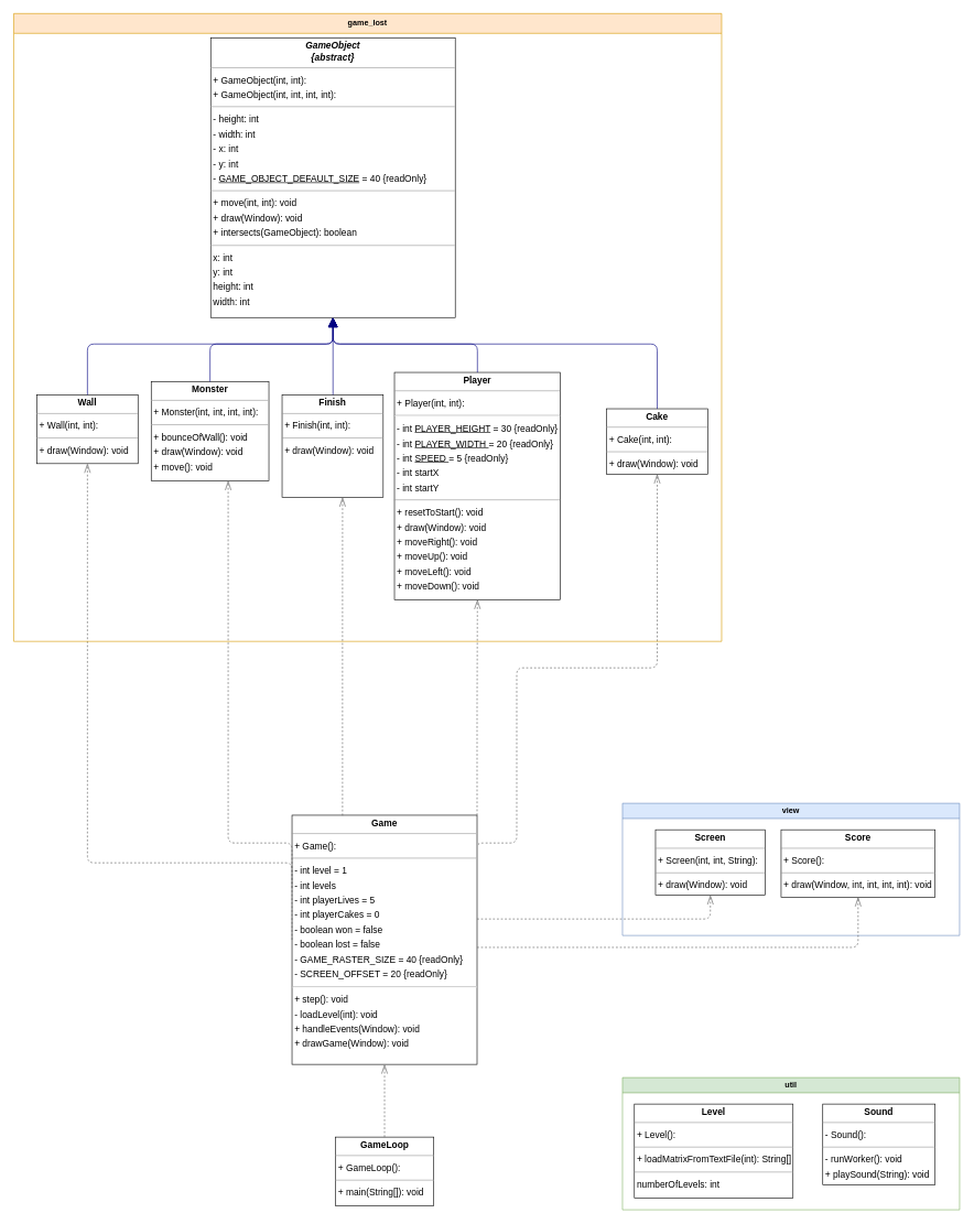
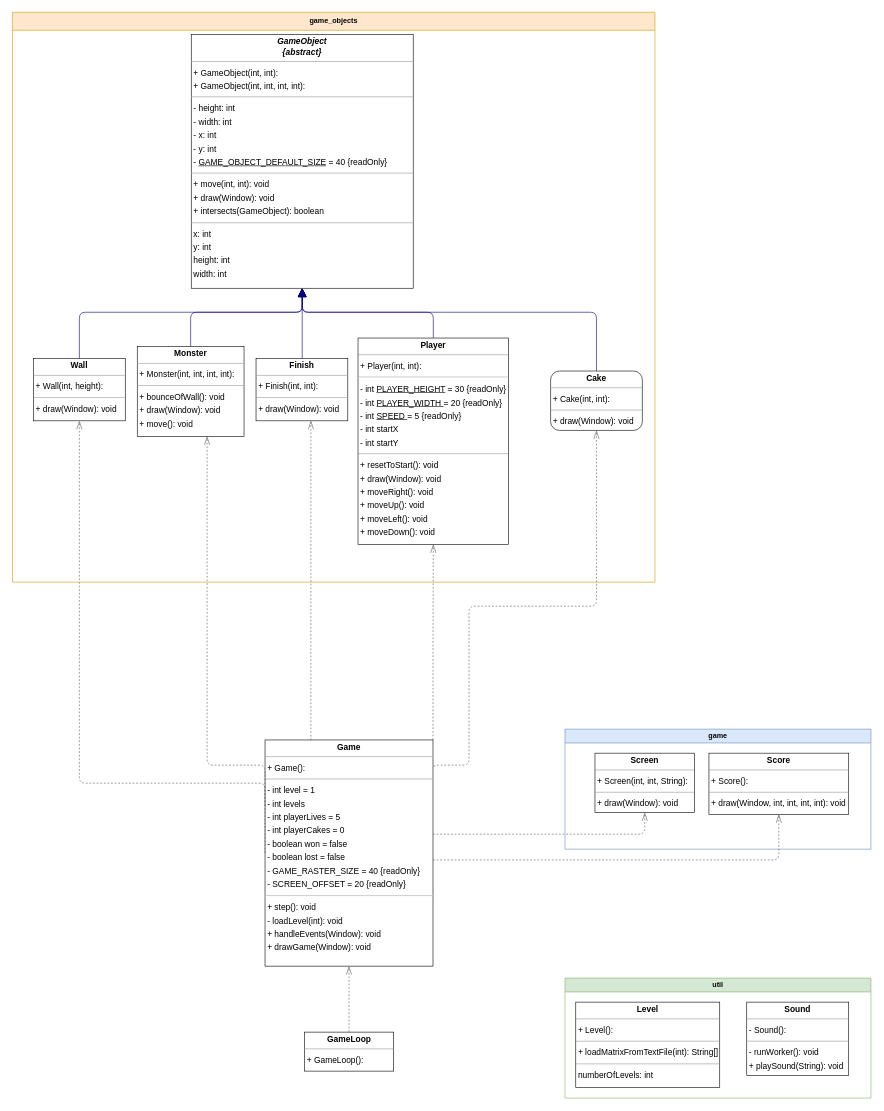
  <mxCell id="0" />
  <mxCell id="1" parent="0" />
  <mxCell id="2" value="&lt;p style=&quot;margin:0px;margin-top:4px;text-align:center;&quot;&gt;&lt;b&gt;Game&lt;/b&gt;&lt;/p&gt;&lt;hr size=&quot;1&quot;&gt;&lt;p style=&quot;margin:0 0 0 4px;line-height:1.6;&quot;&gt;+ Game(): &lt;/p&gt;&lt;hr size=&quot;1&quot;&gt;&lt;p style=&quot;margin:0 0 0 4px;line-height:1.6;&quot;&gt;- int level = 1&lt;/p&gt;&lt;p style=&quot;margin:0 0 0 4px;line-height:1.6;&quot;&gt;- int levels&lt;/p&gt;&lt;p style=&quot;margin:0 0 0 4px;line-height:1.6;&quot;&gt;- int playerLives = 5&lt;/p&gt;&lt;p style=&quot;margin:0 0 0 4px;line-height:1.6;&quot;&gt;- int playerCakes = 0&lt;/p&gt;&lt;p style=&quot;margin:0 0 0 4px;line-height:1.6;&quot;&gt;- boolean won = false&lt;/p&gt;&lt;p style=&quot;margin:0 0 0 4px;line-height:1.6;&quot;&gt;- boolean lost = false&lt;/p&gt;&lt;p style=&quot;margin:0 0 0 4px;line-height:1.6;&quot;&gt;- GAME_RASTER_SIZE = 40 {readOnly}&lt;/p&gt;&lt;p style=&quot;margin:0 0 0 4px;line-height:1.6;&quot;&gt;- SCREEN_OFFSET = 20 {readOnly}&lt;/p&gt;&lt;hr&gt;&lt;p style=&quot;margin:0 0 0 4px;line-height:1.6;&quot;&gt;+ step(): void&lt;br&gt;- loadLevel(int): void&lt;br&gt;+ handleEvents(Window): void&lt;br&gt;+ drawGame(Window): void&lt;/p&gt;" style="verticalAlign=top;align=left;overflow=fill;fontSize=14;fontFamily=Helvetica;html=1;rounded=0;shadow=0;comic=0;labelBackgroundColor=none;strokeWidth=1;" parent="1" vertex="1"><mxGeometry x="441" y="1233" width="280" height="377" as="geometry" /></mxCell>
- <mxCell id="3" value="&lt;p style=&quot;margin:0px;margin-top:4px;text-align:center;&quot;&gt;&lt;b&gt;GameLoop&lt;/b&gt;&lt;/p&gt;&lt;hr size=&quot;1&quot;/&gt;&lt;p style=&quot;margin:0 0 0 4px;line-height:1.6;&quot;&gt;+ GameLoop(): &lt;/p&gt;&lt;hr size=&quot;1&quot;/&gt;&lt;p style=&quot;margin:0 0 0 4px;line-height:1.6;&quot;&gt;+ main(String[]): void&lt;/p&gt;" style="verticalAlign=top;align=left;overflow=fill;fontSize=14;fontFamily=Helvetica;html=1;rounded=0;shadow=0;comic=0;labelBackgroundColor=none;strokeWidth=1;" parent="1" vertex="1"><mxGeometry x="506.5" y="1720" width="149" height="104" as="geometry" /></mxCell>
+ <mxCell id="3" value="&lt;p style=&quot;margin:0px;margin-top:4px;text-align:center;&quot;&gt;&lt;b&gt;GameLoop&lt;/b&gt;&lt;/p&gt;&lt;hr size=&quot;1&quot;/&gt;&lt;p style=&quot;margin:0 0 0 4px;line-height:1.6;&quot;&gt;+ GameLoop(): &lt;/p&gt;&lt;hr size=&quot;1&quot;/&gt;&lt;p style=&quot;margin:0 0 0 4px;line-height:1.6;&quot;&gt;+ main(String[]): void&lt;/p&gt;" style="verticalAlign=top;align=left;overflow=fill;fontSize=14;fontFamily=Helvetica;html=1;rounded=0;shadow=0;comic=0;labelBackgroundColor=none;strokeWidth=1;" parent="1" vertex="1"><mxGeometry x="506.5" y="1720" width="149" height="65" as="geometry" /></mxCell>
  <mxCell id="4" value="" style="html=1;rounded=1;edgeStyle=orthogonalEdgeStyle;dashed=1;startArrow=none;endArrow=openThin;endSize=12;strokeColor=#595959;exitX=1.005;exitY=0.118;exitDx=0;exitDy=0;entryX=0.5;entryY=1;entryDx=0;entryDy=0;exitPerimeter=0;" parent="1" target="12" edge="1"><mxGeometry width="660" height="360" relative="1" as="geometry"><Array as="points"><mxPoint x="723" y="1275" /><mxPoint x="781" y="1275" /><mxPoint x="781" y="1010" /><mxPoint x="994" y="1010" /></Array><mxPoint x="723.4" y="1277.486" as="sourcePoint" /><mxPoint x="994.5" y="740" as="targetPoint" /></mxGeometry></mxCell>
  <mxCell id="5" value="" style="html=1;rounded=1;edgeStyle=orthogonalEdgeStyle;dashed=1;startArrow=none;endArrow=openThin;endSize=12;strokeColor=#595959;exitX=0.273;exitY=0.001;exitDx=0;exitDy=0;entryX=0.598;entryY=1.000;entryDx=0;entryDy=0;exitPerimeter=0;" parent="1" source="2" target="13" edge="1"><mxGeometry width="400" height="360" relative="1" as="geometry"><Array as="points" /></mxGeometry></mxCell>
  <mxCell id="6" value="" style="html=1;rounded=1;edgeStyle=orthogonalEdgeStyle;dashed=1;startArrow=none;endArrow=openThin;endSize=12;strokeColor=#595959;exitX=0.000;exitY=0.290;exitDx=0;exitDy=0;entryX=0.654;entryY=1.000;entryDx=0;entryDy=0;" parent="1" source="2" target="14" edge="1"><mxGeometry width="230" height="360" relative="1" as="geometry"><Array as="points"><mxPoint x="344" y="1275" /></Array></mxGeometry></mxCell>
  <mxCell id="7" value="" style="html=1;rounded=1;edgeStyle=orthogonalEdgeStyle;dashed=1;startArrow=none;endArrow=openThin;endSize=12;strokeColor=#595959;exitX=1;exitY=0;exitDx=0;exitDy=0;entryX=0.500;entryY=1.000;entryDx=0;entryDy=0;" parent="1" source="2" target="15" edge="1"><mxGeometry width="556" height="360" relative="1" as="geometry"><Array as="points" /></mxGeometry></mxCell>
  <mxCell id="8" value="" style="html=1;rounded=1;edgeStyle=orthogonalEdgeStyle;dashed=1;startArrow=none;endArrow=openThin;endSize=12;strokeColor=#595959;entryX=0.5;entryY=1;entryDx=0;entryDy=0;" parent="1" target="25" edge="1"><mxGeometry width="50" height="50" relative="1" as="geometry"><Array as="points"><mxPoint x="1074" y="1390" /></Array><mxPoint x="721" y="1390" as="sourcePoint" /><mxPoint x="1221" y="1270" as="targetPoint" /></mxGeometry></mxCell>
  <mxCell id="9" value="" style="html=1;rounded=1;edgeStyle=orthogonalEdgeStyle;dashed=1;startArrow=none;endArrow=openThin;endSize=12;strokeColor=#595959;exitX=0.000;exitY=0.500;exitDx=0;exitDy=0;entryX=0.500;entryY=1.001;entryDx=0;entryDy=0;" parent="1" source="2" target="16" edge="1"><mxGeometry width="50" height="360" relative="1" as="geometry"><Array as="points"><mxPoint x="131" y="1305" /></Array></mxGeometry></mxCell>
  <mxCell id="10" value="" style="html=1;rounded=1;edgeStyle=orthogonalEdgeStyle;dashed=1;startArrow=none;endArrow=openThin;endSize=12;strokeColor=#595959;exitX=0.500;exitY=0.001;exitDx=0;exitDy=0;entryX=0.500;entryY=1.000;entryDx=0;entryDy=0;" parent="1" source="3" target="2" edge="1"><mxGeometry width="50" height="50" relative="1" as="geometry"><Array as="points" /></mxGeometry></mxCell>
- <mxCell id="11" value="game_lost" style="swimlane;whiteSpace=wrap;html=1;startSize=30;fillColor=#ffe6cc;strokeColor=#d79b00;" vertex="1" parent="1"><mxGeometry x="20" y="20" width="1071" height="950" as="geometry"><mxRectangle x="-100" y="-320" width="120" height="30" as="alternateBounds" /></mxGeometry></mxCell>
- <mxCell id="12" value="&lt;p style=&quot;margin:0px;margin-top:4px;text-align:center;&quot;&gt;&lt;b&gt;Cake&lt;/b&gt;&lt;/p&gt;&lt;hr size=&quot;1&quot;/&gt;&lt;p style=&quot;margin:0 0 0 4px;line-height:1.6;&quot;&gt;+ Cake(int, int): &lt;/p&gt;&lt;hr size=&quot;1&quot;/&gt;&lt;p style=&quot;margin:0 0 0 4px;line-height:1.6;&quot;&gt;+ draw(Window): void&lt;/p&gt;" style="verticalAlign=top;align=left;overflow=fill;fontSize=14;fontFamily=Helvetica;html=1;rounded=0;shadow=0;comic=0;labelBackgroundColor=none;strokeWidth=1;" parent="11" vertex="1"><mxGeometry x="897" y="598" width="153" height="99" as="geometry" /></mxCell>
- <mxCell id="13" value="&lt;p style=&quot;margin:0px;margin-top:4px;text-align:center;&quot;&gt;&lt;b&gt;Finish&lt;/b&gt;&lt;/p&gt;&lt;hr size=&quot;1&quot;/&gt;&lt;p style=&quot;margin:0 0 0 4px;line-height:1.6;&quot;&gt;+ Finish(int, int): &lt;/p&gt;&lt;hr size=&quot;1&quot;/&gt;&lt;p style=&quot;margin:0 0 0 4px;line-height:1.6;&quot;&gt;+ draw(Window): void&lt;/p&gt;" style="verticalAlign=top;align=left;overflow=fill;fontSize=14;fontFamily=Helvetica;html=1;rounded=0;shadow=0;comic=0;labelBackgroundColor=none;strokeWidth=1;" parent="11" vertex="1"><mxGeometry x="406" y="577" width="153" height="155" as="geometry" /></mxCell>
+ <mxCell id="11" value="game_objects" style="swimlane;whiteSpace=wrap;html=1;startSize=30;fillColor=#ffe6cc;strokeColor=#d79b00;" vertex="1" parent="1"><mxGeometry x="20" y="20" width="1071" height="950" as="geometry"><mxRectangle x="-100" y="-320" width="120" height="30" as="alternateBounds" /></mxGeometry></mxCell>
+ <mxCell id="12" value="&lt;p style=&quot;margin:0px;margin-top:4px;text-align:center;&quot;&gt;&lt;b&gt;Cake&lt;/b&gt;&lt;/p&gt;&lt;hr size=&quot;1&quot;/&gt;&lt;p style=&quot;margin:0 0 0 4px;line-height:1.6;&quot;&gt;+ Cake(int, int): &lt;/p&gt;&lt;hr size=&quot;1&quot;/&gt;&lt;p style=&quot;margin:0 0 0 4px;line-height:1.6;&quot;&gt;+ draw(Window): void&lt;/p&gt;" style="verticalAlign=top;align=left;overflow=fill;fontSize=14;fontFamily=Helvetica;html=1;shadow=0;comic=0;labelBackgroundColor=none;strokeWidth=1;rounded=1;" parent="11" vertex="1"><mxGeometry x="897" y="598" width="153" height="99" as="geometry" /></mxCell>
+ <mxCell id="13" value="&lt;p style=&quot;margin:0px;margin-top:4px;text-align:center;&quot;&gt;&lt;b&gt;Finish&lt;/b&gt;&lt;/p&gt;&lt;hr size=&quot;1&quot;/&gt;&lt;p style=&quot;margin:0 0 0 4px;line-height:1.6;&quot;&gt;+ Finish(int, int): &lt;/p&gt;&lt;hr size=&quot;1&quot;/&gt;&lt;p style=&quot;margin:0 0 0 4px;line-height:1.6;&quot;&gt;+ draw(Window): void&lt;/p&gt;" style="verticalAlign=top;align=left;overflow=fill;fontSize=14;fontFamily=Helvetica;html=1;rounded=0;shadow=0;comic=0;labelBackgroundColor=none;strokeWidth=1;" parent="11" vertex="1"><mxGeometry x="406" y="577" width="153" height="104" as="geometry" /></mxCell>
  <mxCell id="14" value="&lt;p style=&quot;margin:0px;margin-top:4px;text-align:center;&quot;&gt;&lt;b&gt;Monster&lt;/b&gt;&lt;/p&gt;&lt;hr size=&quot;1&quot;/&gt;&lt;p style=&quot;margin:0 0 0 4px;line-height:1.6;&quot;&gt;+ Monster(int, int, int, int): &lt;/p&gt;&lt;hr size=&quot;1&quot;/&gt;&lt;p style=&quot;margin:0 0 0 4px;line-height:1.6;&quot;&gt;+ bounceOfWall(): void&lt;br/&gt;+ draw(Window): void&lt;br/&gt;+ move(): void&lt;/p&gt;" style="verticalAlign=top;align=left;overflow=fill;fontSize=14;fontFamily=Helvetica;html=1;rounded=0;shadow=0;comic=0;labelBackgroundColor=none;strokeWidth=1;" parent="11" vertex="1"><mxGeometry x="208" y="557" width="178" height="150" as="geometry" /></mxCell>
  <mxCell id="15" value="&lt;p style=&quot;margin:0px;margin-top:4px;text-align:center;&quot;&gt;&lt;b&gt;Player&lt;/b&gt;&lt;/p&gt;&lt;hr size=&quot;1&quot;&gt;&lt;p style=&quot;margin:0 0 0 4px;line-height:1.6;&quot;&gt;+ Player(int, int): &lt;/p&gt;&lt;hr&gt;&lt;p style=&quot;margin:0 0 0 4px;line-height:1.6;&quot;&gt;- int &lt;u&gt;PLAYER_HEIGHT&lt;/u&gt; = 30 {readOnly}&lt;/p&gt;&lt;p style=&quot;margin:0 0 0 4px;line-height:1.6;&quot;&gt;- int &lt;u&gt;PLAYER_WIDTH &lt;/u&gt;= 20 {readOnly}&lt;/p&gt;&lt;p style=&quot;margin:0 0 0 4px;line-height:1.6;&quot;&gt;- int &lt;u&gt;SPEED &lt;/u&gt;= 5 {readOnly}&lt;/p&gt;&lt;p style=&quot;margin:0 0 0 4px;line-height:1.6;&quot;&gt;- int startX&lt;/p&gt;&lt;p style=&quot;margin:0 0 0 4px;line-height:1.6;&quot;&gt;- int startY&lt;/p&gt;&lt;hr size=&quot;1&quot;&gt;&lt;p style=&quot;margin:0 0 0 4px;line-height:1.6;&quot;&gt;+ resetToStart(): void&lt;br&gt;+ draw(Window): void&lt;br&gt;+ moveRight(): void&lt;br&gt;+ moveUp(): void&lt;br&gt;+ moveLeft(): void&lt;br&gt;+ moveDown(): void&lt;/p&gt;" style="verticalAlign=top;align=left;overflow=fill;fontSize=14;fontFamily=Helvetica;html=1;rounded=0;shadow=0;comic=0;labelBackgroundColor=none;strokeWidth=1;" parent="11" vertex="1"><mxGeometry x="576" y="543" width="251" height="344" as="geometry" /></mxCell>
- <mxCell id="16" value="&lt;p style=&quot;margin:0px;margin-top:4px;text-align:center;&quot;&gt;&lt;b&gt;Wall&lt;/b&gt;&lt;/p&gt;&lt;hr size=&quot;1&quot;/&gt;&lt;p style=&quot;margin:0 0 0 4px;line-height:1.6;&quot;&gt;+ Wall(int, int): &lt;/p&gt;&lt;hr size=&quot;1&quot;/&gt;&lt;p style=&quot;margin:0 0 0 4px;line-height:1.6;&quot;&gt;+ draw(Window): void&lt;/p&gt;" style="verticalAlign=top;align=left;overflow=fill;fontSize=14;fontFamily=Helvetica;html=1;rounded=0;shadow=0;comic=0;labelBackgroundColor=none;strokeWidth=1;" parent="11" vertex="1"><mxGeometry x="35" y="577" width="153" height="104" as="geometry" /></mxCell>
+ <mxCell id="16" value="&lt;p style=&quot;margin:0px;margin-top:4px;text-align:center;&quot;&gt;&lt;b&gt;Wall&lt;/b&gt;&lt;/p&gt;&lt;hr size=&quot;1&quot;/&gt;&lt;p style=&quot;margin:0 0 0 4px;line-height:1.6;&quot;&gt;+ Wall(int, height): &lt;/p&gt;&lt;hr size=&quot;1&quot;/&gt;&lt;p style=&quot;margin:0 0 0 4px;line-height:1.6;&quot;&gt;+ draw(Window): void&lt;/p&gt;" style="verticalAlign=top;align=left;overflow=fill;fontSize=14;fontFamily=Helvetica;html=1;rounded=0;shadow=0;comic=0;labelBackgroundColor=none;strokeWidth=1;" parent="11" vertex="1"><mxGeometry x="35" y="577" width="153" height="104" as="geometry" /></mxCell>
  <mxCell id="17" value="" style="html=1;rounded=1;edgeStyle=orthogonalEdgeStyle;dashed=0;startArrow=none;endArrow=block;endSize=12;strokeColor=#000082;exitX=0.500;exitY=0.001;exitDx=0;exitDy=0;entryX=0.5;entryY=1;entryDx=0;entryDy=0;" parent="11" source="16" target="18" edge="1"><mxGeometry width="50" height="50" relative="1" as="geometry"><Array as="points"><mxPoint x="112" y="500" /><mxPoint x="483" y="500" /><mxPoint x="483" y="460" /></Array><mxPoint x="482.5" y="425" as="targetPoint" /></mxGeometry></mxCell>
  <mxCell id="18" value="&lt;p style=&quot;margin:0px;margin-top:4px;text-align:center;&quot;&gt;&lt;b&gt;&lt;i&gt;GameObject&lt;br&gt;{abstract}&lt;/i&gt;&lt;/b&gt;&lt;/p&gt;&lt;hr size=&quot;1&quot;&gt;&lt;p style=&quot;margin:0 0 0 4px;line-height:1.6;&quot;&gt;+ GameObject(int, int): &lt;br&gt;+ GameObject(int, int, int, int): &lt;/p&gt;&lt;hr size=&quot;1&quot;&gt;&lt;p style=&quot;margin:0 0 0 4px;line-height:1.6;&quot;&gt;- height: int&lt;br&gt;- width: int&lt;br&gt;- x: int&lt;br&gt;- y: int&lt;/p&gt;&lt;p style=&quot;margin:0 0 0 4px;line-height:1.6;&quot;&gt;- &lt;u&gt;GAME_OBJECT_DEFAULT_SIZE&lt;/u&gt; = 40 {readOnly}&lt;/p&gt;&lt;hr size=&quot;1&quot;&gt;&lt;p style=&quot;margin:0 0 0 4px;line-height:1.6;&quot;&gt;+ move(int, int): void&lt;br&gt;+ draw(Window): void&lt;br&gt;+ intersects(GameObject): boolean&lt;/p&gt;&lt;hr size=&quot;1&quot;&gt;&lt;p style=&quot;margin:0 0 0 4px;line-height:1.6;&quot;&gt; x: int&lt;br&gt; y: int&lt;br&gt; height: int&lt;br&gt; width: int&lt;/p&gt;" style="verticalAlign=top;align=left;overflow=fill;fontSize=14;fontFamily=Helvetica;html=1;rounded=0;shadow=0;comic=0;labelBackgroundColor=none;strokeWidth=1;" parent="11" vertex="1"><mxGeometry x="298" y="37" width="370" height="423" as="geometry" /></mxCell>
  <mxCell id="19" value="" style="html=1;rounded=1;edgeStyle=orthogonalEdgeStyle;dashed=0;startArrow=none;endArrow=block;endSize=12;strokeColor=#000082;exitX=0.500;exitY=0.001;exitDx=0;exitDy=0;entryX=0.5;entryY=1;entryDx=0;entryDy=0;" parent="11" source="12" target="18" edge="1"><mxGeometry width="50" height="50" relative="1" as="geometry"><Array as="points"><mxPoint x="974" y="500" /><mxPoint x="483" y="500" /></Array><mxPoint x="540" y="420" as="targetPoint" /></mxGeometry></mxCell>
  <mxCell id="20" value="" style="html=1;rounded=1;edgeStyle=orthogonalEdgeStyle;dashed=0;startArrow=none;endArrow=block;endSize=12;strokeColor=#000082;exitX=0.500;exitY=0.000;exitDx=0;exitDy=0;entryX=0.5;entryY=1;entryDx=0;entryDy=0;" parent="11" source="13" target="18" edge="1"><mxGeometry width="50" height="50" relative="1" as="geometry"><Array as="points"><mxPoint x="483" y="460" /><mxPoint x="483" y="460" /></Array><mxPoint x="440" y="430" as="targetPoint" /></mxGeometry></mxCell>
  <mxCell id="21" value="" style="html=1;rounded=1;edgeStyle=orthogonalEdgeStyle;dashed=0;startArrow=none;endArrow=block;endSize=12;strokeColor=#000082;exitX=0.500;exitY=0.000;exitDx=0;exitDy=0;entryX=0.5;entryY=1;entryDx=0;entryDy=0;" parent="11" source="14" target="18" edge="1"><mxGeometry width="50" height="50" relative="1" as="geometry"><Array as="points"><mxPoint x="297" y="500" /><mxPoint x="483" y="500" /><mxPoint x="483" y="460" /></Array><mxPoint x="560" y="420" as="targetPoint" /></mxGeometry></mxCell>
  <mxCell id="22" value="" style="html=1;rounded=1;edgeStyle=orthogonalEdgeStyle;dashed=0;startArrow=none;endArrow=block;endSize=12;strokeColor=#000082;exitX=0.500;exitY=0.000;exitDx=0;exitDy=0;entryX=0.5;entryY=1;entryDx=0;entryDy=0;" parent="11" source="15" target="18" edge="1"><mxGeometry width="50" height="50" relative="1" as="geometry"><Array as="points"><mxPoint x="702" y="500" /><mxPoint x="483" y="500" /></Array><mxPoint x="520" y="430" as="targetPoint" /></mxGeometry></mxCell>
- <mxCell id="23" value="view" style="swimlane;whiteSpace=wrap;html=1;fillColor=#dae8fc;strokeColor=#6c8ebf;" vertex="1" parent="1"><mxGeometry x="941" y="1215" width="510" height="200" as="geometry"><mxRectangle x="820" y="500" width="70" height="30" as="alternateBounds" /></mxGeometry></mxCell>
+ <mxCell id="23" value="game" style="swimlane;whiteSpace=wrap;html=1;fillColor=#dae8fc;strokeColor=#6c8ebf;" vertex="1" parent="1"><mxGeometry x="941" y="1215" width="510" height="200" as="geometry"><mxRectangle x="820" y="500" width="70" height="30" as="alternateBounds" /></mxGeometry></mxCell>
  <mxCell id="24" value="&lt;p style=&quot;margin:0px;margin-top:4px;text-align:center;&quot;&gt;&lt;b&gt;Score&lt;/b&gt;&lt;/p&gt;&lt;hr size=&quot;1&quot;/&gt;&lt;p style=&quot;margin:0 0 0 4px;line-height:1.6;&quot;&gt;+ Score(): &lt;/p&gt;&lt;hr size=&quot;1&quot;/&gt;&lt;p style=&quot;margin:0 0 0 4px;line-height:1.6;&quot;&gt;+ draw(Window, int, int, int, int): void&lt;/p&gt;" style="verticalAlign=top;align=left;overflow=fill;fontSize=14;fontFamily=Helvetica;html=1;rounded=0;shadow=0;comic=0;labelBackgroundColor=none;strokeWidth=1;" parent="23" vertex="1"><mxGeometry x="240" y="40" width="233" height="102" as="geometry" /></mxCell>
  <mxCell id="25" value="&lt;p style=&quot;margin:0px;margin-top:4px;text-align:center;&quot;&gt;&lt;b&gt;Screen&lt;/b&gt;&lt;/p&gt;&lt;hr size=&quot;1&quot;/&gt;&lt;p style=&quot;margin:0 0 0 4px;line-height:1.6;&quot;&gt;+ Screen(int, int, String): &lt;/p&gt;&lt;hr size=&quot;1&quot;/&gt;&lt;p style=&quot;margin:0 0 0 4px;line-height:1.6;&quot;&gt;+ draw(Window): void&lt;/p&gt;" style="verticalAlign=top;align=left;overflow=fill;fontSize=14;fontFamily=Helvetica;html=1;rounded=0;shadow=0;comic=0;labelBackgroundColor=none;strokeWidth=1;" parent="23" vertex="1"><mxGeometry x="50" y="40" width="166" height="99" as="geometry" /></mxCell>
  <mxCell id="26" value="util" style="swimlane;whiteSpace=wrap;html=1;fillColor=#d5e8d4;strokeColor=#82b366;" vertex="1" parent="1"><mxGeometry x="941" y="1630" width="510" height="200" as="geometry"><mxRectangle x="820" y="770" width="60" height="30" as="alternateBounds" /></mxGeometry></mxCell>
  <mxCell id="27" value="&lt;p style=&quot;margin:0px;margin-top:4px;text-align:center;&quot;&gt;&lt;b&gt;Level&lt;/b&gt;&lt;/p&gt;&lt;hr size=&quot;1&quot;/&gt;&lt;p style=&quot;margin:0 0 0 4px;line-height:1.6;&quot;&gt;+ Level(): &lt;/p&gt;&lt;hr size=&quot;1&quot;/&gt;&lt;p style=&quot;margin:0 0 0 4px;line-height:1.6;&quot;&gt;+ loadMatrixFromTextFile(int): String[]&lt;/p&gt;&lt;hr size=&quot;1&quot;/&gt;&lt;p style=&quot;margin:0 0 0 4px;line-height:1.6;&quot;&gt; numberOfLevels: int&lt;/p&gt;" style="verticalAlign=top;align=left;overflow=fill;fontSize=14;fontFamily=Helvetica;html=1;rounded=0;shadow=0;comic=0;labelBackgroundColor=none;strokeWidth=1;" parent="26" vertex="1"><mxGeometry x="18" y="40" width="240" height="142" as="geometry" /></mxCell>
  <mxCell id="28" value="&lt;p style=&quot;margin:0px;margin-top:4px;text-align:center;&quot;&gt;&lt;b&gt;Sound&lt;/b&gt;&lt;/p&gt;&lt;hr size=&quot;1&quot;/&gt;&lt;p style=&quot;margin:0 0 0 4px;line-height:1.6;&quot;&gt;- Sound(): &lt;/p&gt;&lt;hr size=&quot;1&quot;/&gt;&lt;p style=&quot;margin:0 0 0 4px;line-height:1.6;&quot;&gt;- runWorker(): void&lt;br/&gt;+ playSound(String): void&lt;/p&gt;" style="verticalAlign=top;align=left;overflow=fill;fontSize=14;fontFamily=Helvetica;html=1;rounded=0;shadow=0;comic=0;labelBackgroundColor=none;strokeWidth=1;" parent="26" vertex="1"><mxGeometry x="303" y="40" width="170" height="122" as="geometry" /></mxCell>
  <mxCell id="29" value="" style="html=1;rounded=1;edgeStyle=orthogonalEdgeStyle;dashed=1;startArrow=diamondThinstartSize=12;endArrow=openThin;endSize=12;strokeColor=#595959;entryX=0.5;entryY=1;entryDx=0;entryDy=0;" edge="1" parent="1" target="24"><mxGeometry width="50" height="50" relative="1" as="geometry"><Array as="points"><mxPoint x="1298" y="1433" /></Array><mxPoint x="721" y="1433" as="sourcePoint" /><mxPoint x="1074" y="1380" as="targetPoint" /></mxGeometry></mxCell>
